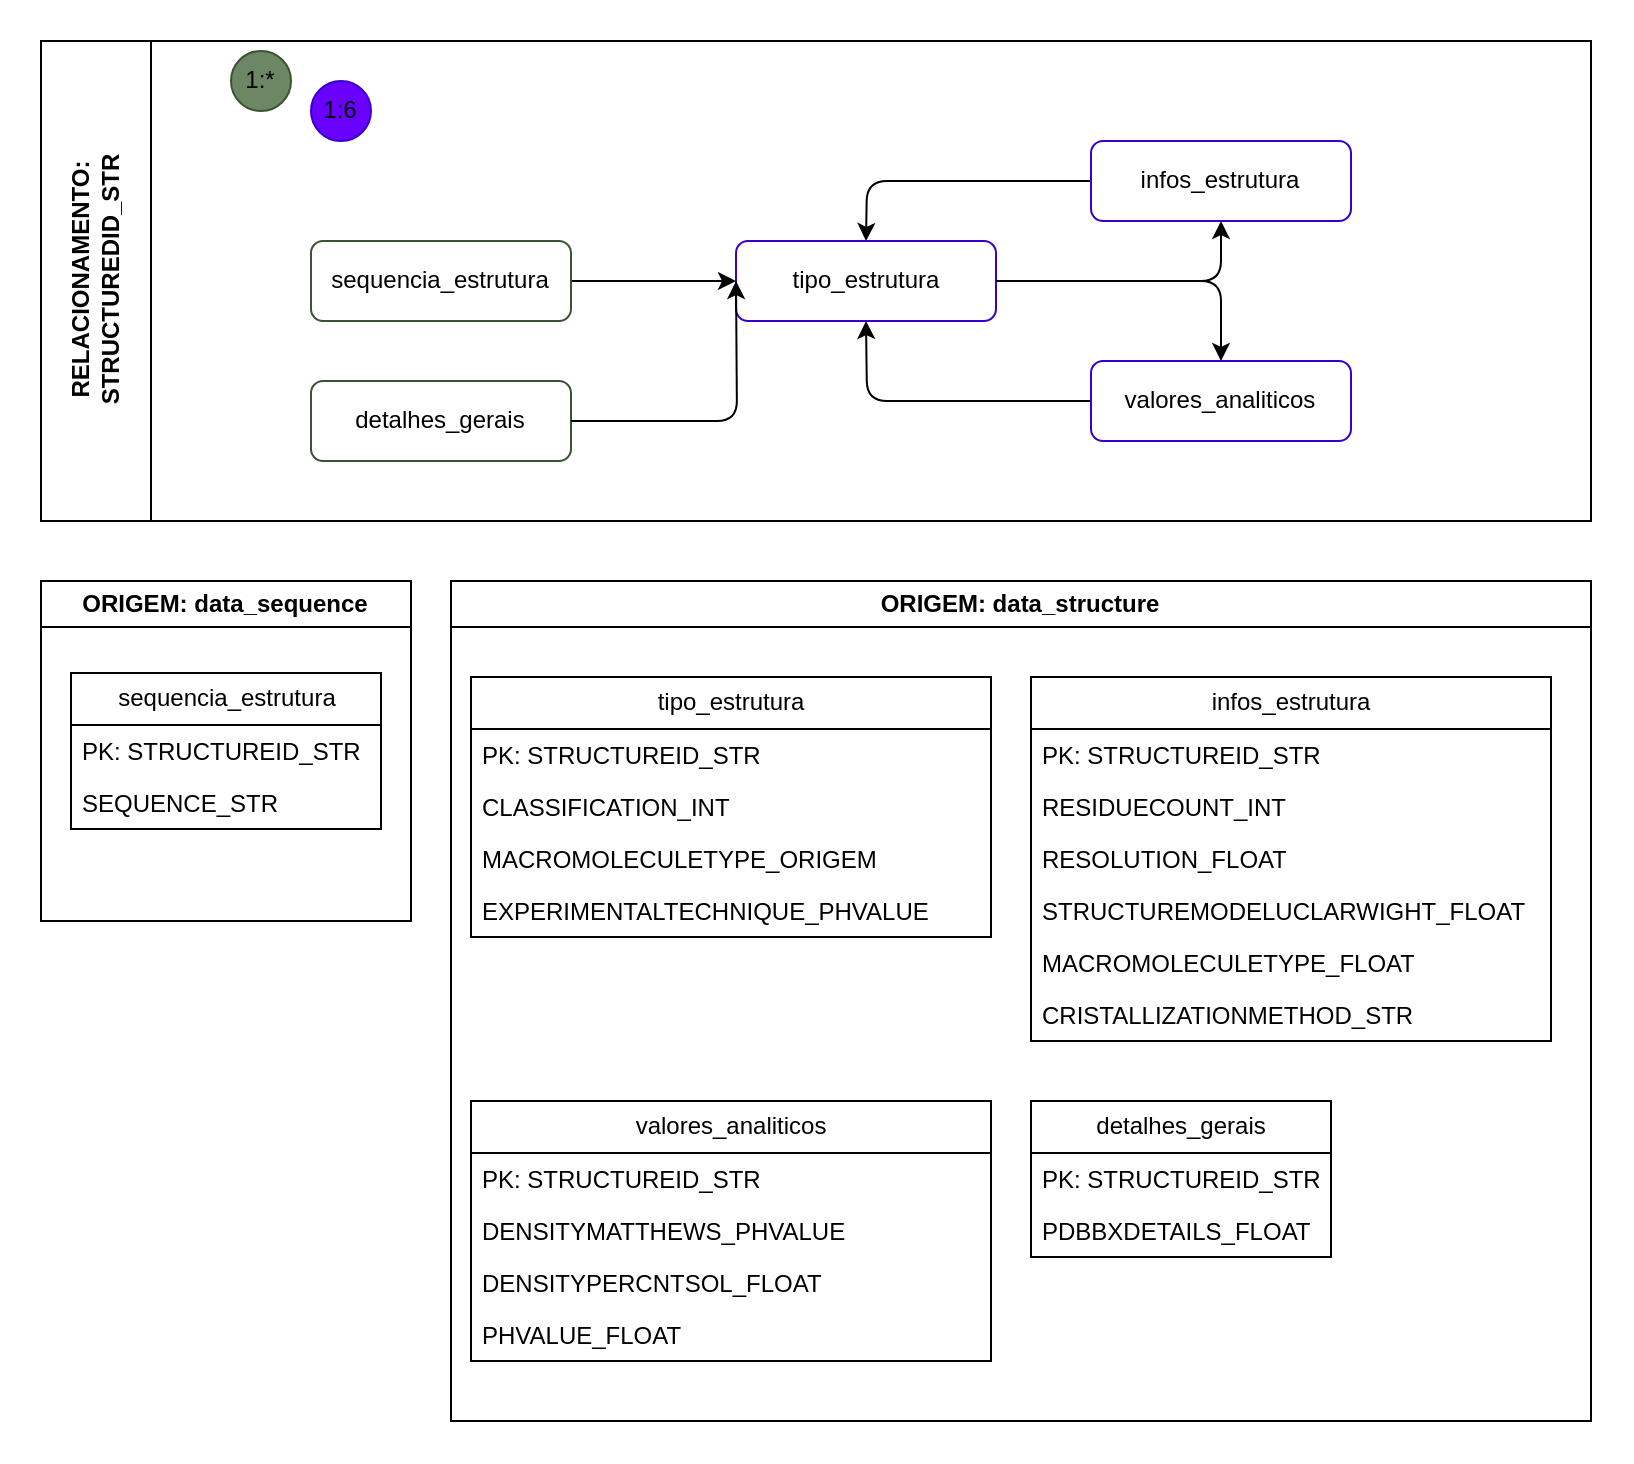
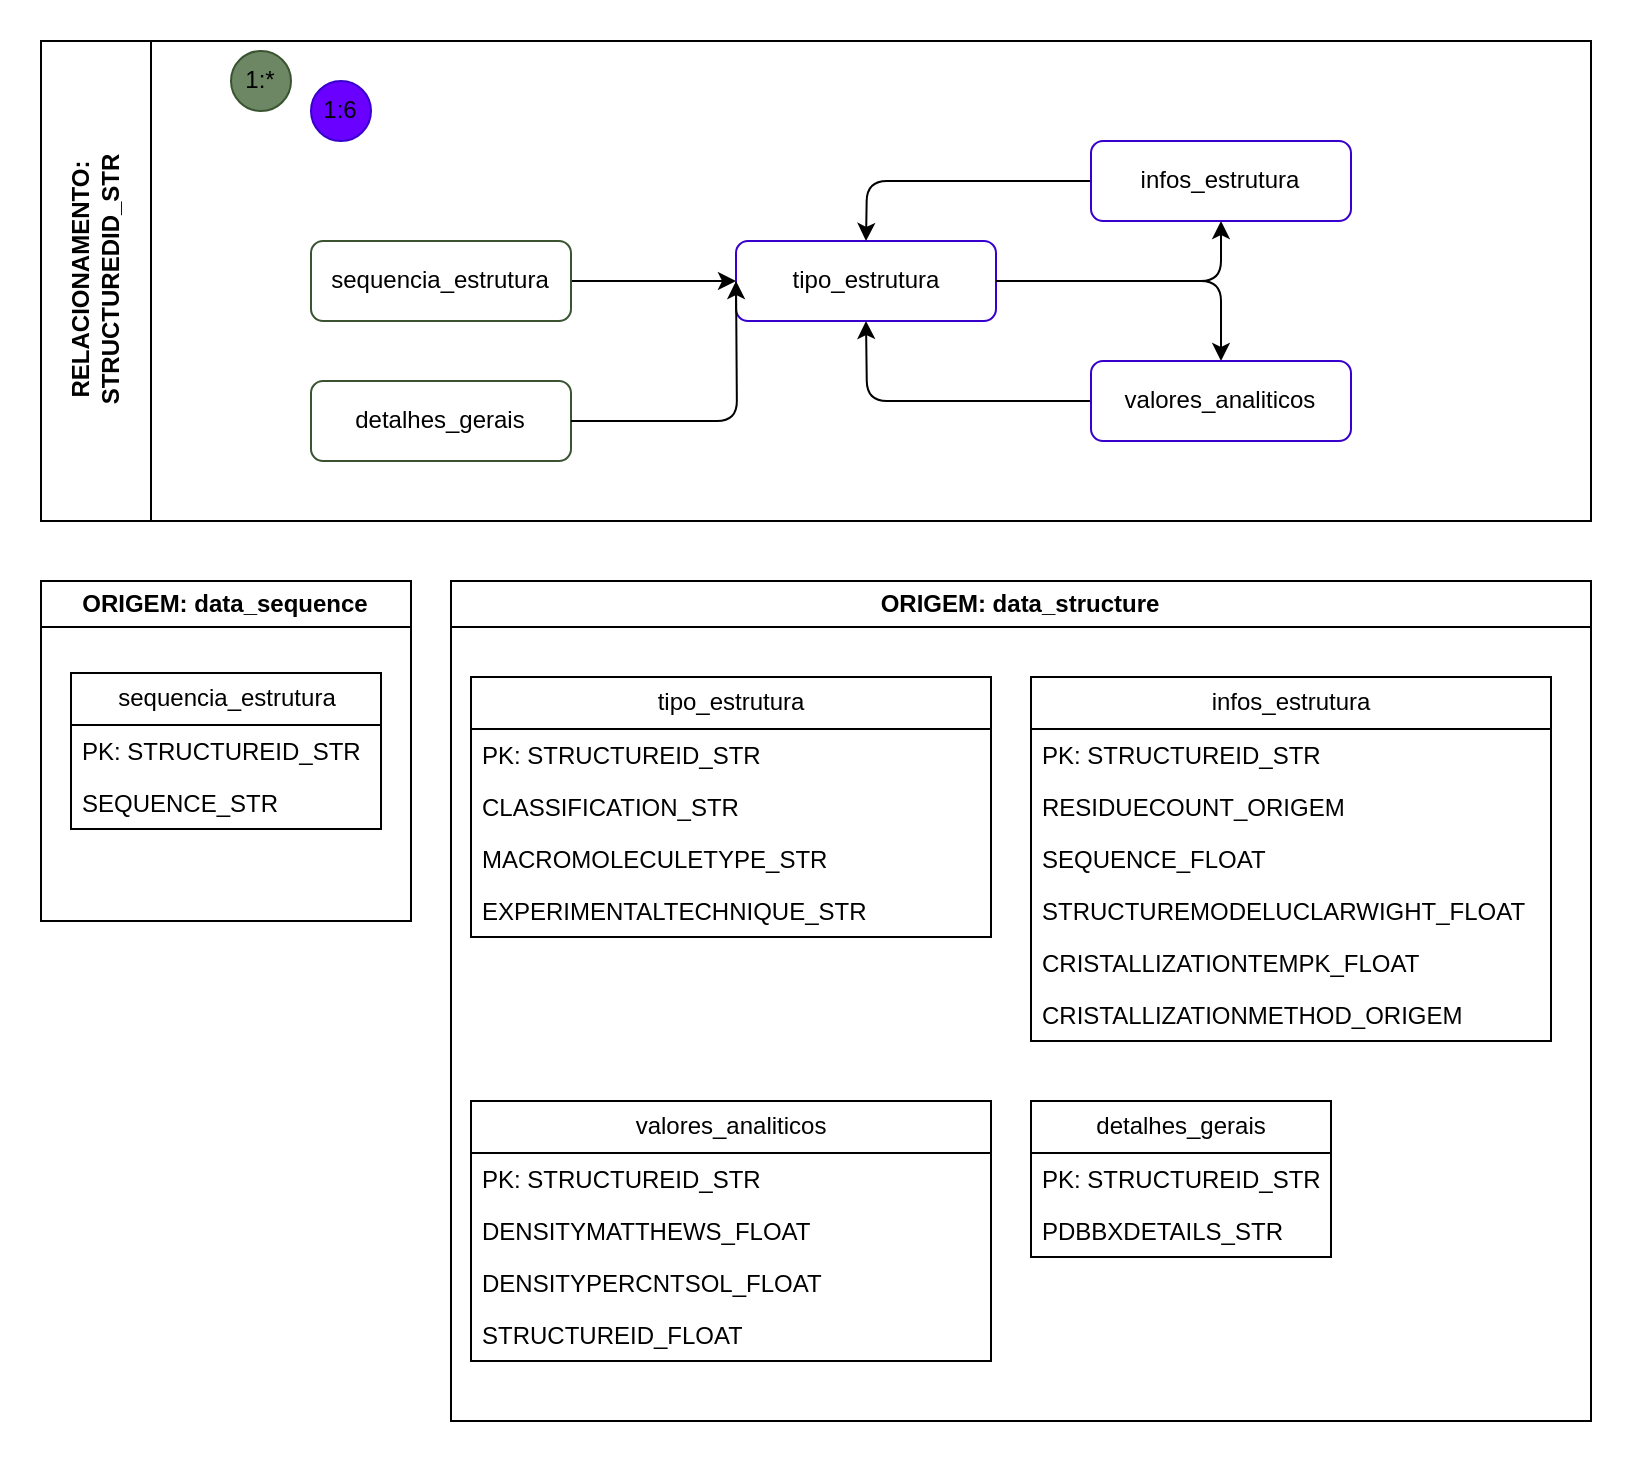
  <mxCell id="0" />
  <mxCell id="1" parent="0" />
  <mxCell id="2" value="ORIGEM: data_structure" style="swimlane;whiteSpace=wrap;html=1;fontColor=#000000;" parent="1" vertex="1"><mxGeometry x="225" y="290" width="570" height="420" as="geometry" /></mxCell>
  <mxCell id="3" value="detalhes_gerais" style="swimlane;fontStyle=0;childLayout=stackLayout;horizontal=1;startSize=26;fillColor=none;horizontalStack=0;resizeParent=1;resizeParentMax=0;resizeLast=0;collapsible=1;marginBottom=0;html=1;fontColor=#000000;" parent="2" vertex="1"><mxGeometry x="290" y="260" width="150" height="78" as="geometry"><mxRectangle x="200" y="130" width="60" height="30" as="alternateBounds" /></mxGeometry></mxCell>
  <mxCell id="4" value="PK: STRUCTUREID_STR" style="text;strokeColor=none;fillColor=none;align=left;verticalAlign=top;spacingLeft=4;spacingRight=4;overflow=hidden;rotatable=0;points=[[0,0.5],[1,0.5]];portConstraint=eastwest;whiteSpace=wrap;html=1;fontColor=#000000;" parent="3" vertex="1"><mxGeometry y="26" width="150" height="26" as="geometry" /></mxCell>
- <mxCell id="5" value="PDBBXDETAILS_FLOAT" style="text;strokeColor=none;fillColor=none;align=left;verticalAlign=top;spacingLeft=4;spacingRight=4;overflow=hidden;rotatable=0;points=[[0,0.5],[1,0.5]];portConstraint=eastwest;whiteSpace=wrap;html=1;fontColor=#000000;" parent="3" vertex="1"><mxGeometry y="52" width="150" height="26" as="geometry" /></mxCell>
+ <mxCell id="5" value="PDBBXDETAILS_STR" style="text;strokeColor=none;fillColor=none;align=left;verticalAlign=top;spacingLeft=4;spacingRight=4;overflow=hidden;rotatable=0;points=[[0,0.5],[1,0.5]];portConstraint=eastwest;whiteSpace=wrap;html=1;fontColor=#000000;" parent="3" vertex="1"><mxGeometry y="52" width="150" height="26" as="geometry" /></mxCell>
  <mxCell id="6" value="tipo_estrutura" style="swimlane;fontStyle=0;childLayout=stackLayout;horizontal=1;startSize=26;fillColor=none;horizontalStack=0;resizeParent=1;resizeParentMax=0;resizeLast=0;collapsible=1;marginBottom=0;html=1;fontColor=#000000;" parent="2" vertex="1"><mxGeometry x="10" y="48" width="260" height="130" as="geometry"><mxRectangle x="200" y="130" width="60" height="30" as="alternateBounds" /></mxGeometry></mxCell>
  <mxCell id="7" value="PK: STRUCTUREID_STR" style="text;strokeColor=none;fillColor=none;align=left;verticalAlign=top;spacingLeft=4;spacingRight=4;overflow=hidden;rotatable=0;points=[[0,0.5],[1,0.5]];portConstraint=eastwest;whiteSpace=wrap;html=1;fontColor=#000000;" parent="6" vertex="1"><mxGeometry y="26" width="260" height="26" as="geometry" /></mxCell>
- <mxCell id="8" value="CLASSIFICATION_INT" style="text;strokeColor=none;fillColor=none;align=left;verticalAlign=top;spacingLeft=4;spacingRight=4;overflow=hidden;rotatable=0;points=[[0,0.5],[1,0.5]];portConstraint=eastwest;whiteSpace=wrap;html=1;fontColor=#000000;" parent="6" vertex="1"><mxGeometry y="52" width="260" height="26" as="geometry" /></mxCell>
- <mxCell id="9" value="MACROMOLECULETYPE_ORIGEM" style="text;strokeColor=none;fillColor=none;align=left;verticalAlign=top;spacingLeft=4;spacingRight=4;overflow=hidden;rotatable=0;points=[[0,0.5],[1,0.5]];portConstraint=eastwest;whiteSpace=wrap;html=1;fontColor=#000000;" parent="6" vertex="1"><mxGeometry y="78" width="260" height="26" as="geometry" /></mxCell>
- <mxCell id="10" value="EXPERIMENTALTECHNIQUE_PHVALUE" style="text;strokeColor=none;fillColor=none;align=left;verticalAlign=top;spacingLeft=4;spacingRight=4;overflow=hidden;rotatable=0;points=[[0,0.5],[1,0.5]];portConstraint=eastwest;whiteSpace=wrap;html=1;fontColor=#000000;" parent="6" vertex="1"><mxGeometry y="104" width="260" height="26" as="geometry" /></mxCell>
+ <mxCell id="8" value="CLASSIFICATION_STR" style="text;strokeColor=none;fillColor=none;align=left;verticalAlign=top;spacingLeft=4;spacingRight=4;overflow=hidden;rotatable=0;points=[[0,0.5],[1,0.5]];portConstraint=eastwest;whiteSpace=wrap;html=1;fontColor=#000000;" parent="6" vertex="1"><mxGeometry y="52" width="260" height="26" as="geometry" /></mxCell>
+ <mxCell id="9" value="MACROMOLECULETYPE_STR" style="text;strokeColor=none;fillColor=none;align=left;verticalAlign=top;spacingLeft=4;spacingRight=4;overflow=hidden;rotatable=0;points=[[0,0.5],[1,0.5]];portConstraint=eastwest;whiteSpace=wrap;html=1;fontColor=#000000;" parent="6" vertex="1"><mxGeometry y="78" width="260" height="26" as="geometry" /></mxCell>
+ <mxCell id="10" value="EXPERIMENTALTECHNIQUE_STR" style="text;strokeColor=none;fillColor=none;align=left;verticalAlign=top;spacingLeft=4;spacingRight=4;overflow=hidden;rotatable=0;points=[[0,0.5],[1,0.5]];portConstraint=eastwest;whiteSpace=wrap;html=1;fontColor=#000000;" parent="6" vertex="1"><mxGeometry y="104" width="260" height="26" as="geometry" /></mxCell>
  <mxCell id="11" value="valores_analiticos" style="swimlane;fontStyle=0;childLayout=stackLayout;horizontal=1;startSize=26;fillColor=none;horizontalStack=0;resizeParent=1;resizeParentMax=0;resizeLast=0;collapsible=1;marginBottom=0;html=1;fontColor=#000000;" parent="2" vertex="1"><mxGeometry x="10" y="260" width="260" height="130" as="geometry"><mxRectangle x="200" y="130" width="60" height="30" as="alternateBounds" /></mxGeometry></mxCell>
  <mxCell id="12" value="PK: STRUCTUREID_STR" style="text;strokeColor=none;fillColor=none;align=left;verticalAlign=top;spacingLeft=4;spacingRight=4;overflow=hidden;rotatable=0;points=[[0,0.5],[1,0.5]];portConstraint=eastwest;whiteSpace=wrap;html=1;fontColor=#000000;" parent="11" vertex="1"><mxGeometry y="26" width="260" height="26" as="geometry" /></mxCell>
- <mxCell id="13" value="DENSITYMATTHEWS_PHVALUE" style="text;strokeColor=none;fillColor=none;align=left;verticalAlign=top;spacingLeft=4;spacingRight=4;overflow=hidden;rotatable=0;points=[[0,0.5],[1,0.5]];portConstraint=eastwest;whiteSpace=wrap;html=1;fontColor=#000000;" parent="11" vertex="1"><mxGeometry y="52" width="260" height="26" as="geometry" /></mxCell>
+ <mxCell id="13" value="DENSITYMATTHEWS_FLOAT" style="text;strokeColor=none;fillColor=none;align=left;verticalAlign=top;spacingLeft=4;spacingRight=4;overflow=hidden;rotatable=0;points=[[0,0.5],[1,0.5]];portConstraint=eastwest;whiteSpace=wrap;html=1;fontColor=#000000;" parent="11" vertex="1"><mxGeometry y="52" width="260" height="26" as="geometry" /></mxCell>
  <mxCell id="14" value="DENSITYPERCNTSOL_FLOAT" style="text;strokeColor=none;fillColor=none;align=left;verticalAlign=top;spacingLeft=4;spacingRight=4;overflow=hidden;rotatable=0;points=[[0,0.5],[1,0.5]];portConstraint=eastwest;whiteSpace=wrap;html=1;fontColor=#000000;" parent="11" vertex="1"><mxGeometry y="78" width="260" height="26" as="geometry" /></mxCell>
- <mxCell id="15" value="PHVALUE_FLOAT" style="text;strokeColor=none;fillColor=none;align=left;verticalAlign=top;spacingLeft=4;spacingRight=4;overflow=hidden;rotatable=0;points=[[0,0.5],[1,0.5]];portConstraint=eastwest;whiteSpace=wrap;html=1;fontColor=#000000;" parent="11" vertex="1"><mxGeometry y="104" width="260" height="26" as="geometry" /></mxCell>
+ <mxCell id="15" value="STRUCTUREID_FLOAT" style="text;strokeColor=none;fillColor=none;align=left;verticalAlign=top;spacingLeft=4;spacingRight=4;overflow=hidden;rotatable=0;points=[[0,0.5],[1,0.5]];portConstraint=eastwest;whiteSpace=wrap;html=1;fontColor=#000000;" parent="11" vertex="1"><mxGeometry y="104" width="260" height="26" as="geometry" /></mxCell>
  <mxCell id="16" value="infos_estrutura" style="swimlane;fontStyle=0;childLayout=stackLayout;horizontal=1;startSize=26;fillColor=none;horizontalStack=0;resizeParent=1;resizeParentMax=0;resizeLast=0;collapsible=1;marginBottom=0;html=1;fontColor=#000000;" parent="2" vertex="1"><mxGeometry x="290" y="48" width="260" height="182" as="geometry"><mxRectangle x="200" y="130" width="60" height="30" as="alternateBounds" /></mxGeometry></mxCell>
  <mxCell id="17" value="PK: STRUCTUREID_STR" style="text;strokeColor=none;fillColor=none;align=left;verticalAlign=top;spacingLeft=4;spacingRight=4;overflow=hidden;rotatable=0;points=[[0,0.5],[1,0.5]];portConstraint=eastwest;whiteSpace=wrap;html=1;fontColor=#000000;" parent="16" vertex="1"><mxGeometry y="26" width="260" height="26" as="geometry" /></mxCell>
- <mxCell id="18" value="RESIDUECOUNT_INT" style="text;strokeColor=none;fillColor=none;align=left;verticalAlign=top;spacingLeft=4;spacingRight=4;overflow=hidden;rotatable=0;points=[[0,0.5],[1,0.5]];portConstraint=eastwest;whiteSpace=wrap;html=1;fontColor=#000000;" parent="16" vertex="1"><mxGeometry y="52" width="260" height="26" as="geometry" /></mxCell>
- <mxCell id="19" value="RESOLUTION_FLOAT" style="text;strokeColor=none;fillColor=none;align=left;verticalAlign=top;spacingLeft=4;spacingRight=4;overflow=hidden;rotatable=0;points=[[0,0.5],[1,0.5]];portConstraint=eastwest;whiteSpace=wrap;html=1;fontColor=#000000;" parent="16" vertex="1"><mxGeometry y="78" width="260" height="26" as="geometry" /></mxCell>
+ <mxCell id="18" value="RESIDUECOUNT_ORIGEM" style="text;strokeColor=none;fillColor=none;align=left;verticalAlign=top;spacingLeft=4;spacingRight=4;overflow=hidden;rotatable=0;points=[[0,0.5],[1,0.5]];portConstraint=eastwest;whiteSpace=wrap;html=1;fontColor=#000000;" parent="16" vertex="1"><mxGeometry y="52" width="260" height="26" as="geometry" /></mxCell>
+ <mxCell id="19" value="SEQUENCE_FLOAT" style="text;strokeColor=none;fillColor=none;align=left;verticalAlign=top;spacingLeft=4;spacingRight=4;overflow=hidden;rotatable=0;points=[[0,0.5],[1,0.5]];portConstraint=eastwest;whiteSpace=wrap;html=1;fontColor=#000000;" parent="16" vertex="1"><mxGeometry y="78" width="260" height="26" as="geometry" /></mxCell>
  <mxCell id="20" value="STRUCTUREMODELUCLARWIGHT_FLOAT" style="text;strokeColor=none;fillColor=none;align=left;verticalAlign=top;spacingLeft=4;spacingRight=4;overflow=hidden;rotatable=0;points=[[0,0.5],[1,0.5]];portConstraint=eastwest;whiteSpace=wrap;html=1;fontColor=#000000;" parent="16" vertex="1"><mxGeometry y="104" width="260" height="26" as="geometry" /></mxCell>
- <mxCell id="21" value="MACROMOLECULETYPE_FLOAT" style="text;strokeColor=none;fillColor=none;align=left;verticalAlign=top;spacingLeft=4;spacingRight=4;overflow=hidden;rotatable=0;points=[[0,0.5],[1,0.5]];portConstraint=eastwest;whiteSpace=wrap;html=1;fontColor=#000000;" parent="16" vertex="1"><mxGeometry y="130" width="260" height="26" as="geometry" /></mxCell>
- <mxCell id="22" value="CRISTALLIZATIONMETHOD_STR" style="text;strokeColor=none;fillColor=none;align=left;verticalAlign=top;spacingLeft=4;spacingRight=4;overflow=hidden;rotatable=0;points=[[0,0.5],[1,0.5]];portConstraint=eastwest;whiteSpace=wrap;html=1;fontColor=#000000;" parent="16" vertex="1"><mxGeometry y="156" width="260" height="26" as="geometry" /></mxCell>
+ <mxCell id="21" value="CRISTALLIZATIONTEMPK_FLOAT" style="text;strokeColor=none;fillColor=none;align=left;verticalAlign=top;spacingLeft=4;spacingRight=4;overflow=hidden;rotatable=0;points=[[0,0.5],[1,0.5]];portConstraint=eastwest;whiteSpace=wrap;html=1;fontColor=#000000;" parent="16" vertex="1"><mxGeometry y="130" width="260" height="26" as="geometry" /></mxCell>
+ <mxCell id="22" value="CRISTALLIZATIONMETHOD_ORIGEM" style="text;strokeColor=none;fillColor=none;align=left;verticalAlign=top;spacingLeft=4;spacingRight=4;overflow=hidden;rotatable=0;points=[[0,0.5],[1,0.5]];portConstraint=eastwest;whiteSpace=wrap;html=1;fontColor=#000000;" parent="16" vertex="1"><mxGeometry y="156" width="260" height="26" as="geometry" /></mxCell>
  <mxCell id="23" value="ORIGEM: data_sequence" style="swimlane;whiteSpace=wrap;html=1;fontColor=#000000;" parent="1" vertex="1"><mxGeometry x="20" y="290" width="185" height="170" as="geometry" /></mxCell>
  <mxCell id="24" value="sequencia_estrutura" style="swimlane;fontStyle=0;childLayout=stackLayout;horizontal=1;startSize=26;fillColor=none;horizontalStack=0;resizeParent=1;resizeParentMax=0;resizeLast=0;collapsible=1;marginBottom=0;html=1;fontColor=#000000;" parent="23" vertex="1"><mxGeometry x="15" y="46" width="155" height="78" as="geometry"><mxRectangle x="200" y="130" width="60" height="30" as="alternateBounds" /></mxGeometry></mxCell>
  <mxCell id="25" value="PK: STRUCTUREID_STR" style="text;strokeColor=none;fillColor=none;align=left;verticalAlign=top;spacingLeft=4;spacingRight=4;overflow=hidden;rotatable=0;points=[[0,0.5],[1,0.5]];portConstraint=eastwest;whiteSpace=wrap;html=1;fontColor=#000000;" parent="24" vertex="1"><mxGeometry y="26" width="155" height="26" as="geometry" /></mxCell>
  <mxCell id="26" value="SEQUENCE_STR" style="text;strokeColor=none;fillColor=none;align=left;verticalAlign=top;spacingLeft=4;spacingRight=4;overflow=hidden;rotatable=0;points=[[0,0.5],[1,0.5]];portConstraint=eastwest;whiteSpace=wrap;html=1;fontColor=#000000;" parent="24" vertex="1"><mxGeometry y="52" width="155" height="26" as="geometry" /></mxCell>
  <mxCell id="27" value="RELACIONAMENTO: STRUCTUREDID_STR" style="swimlane;horizontal=0;whiteSpace=wrap;html=1;startSize=55;fontColor=#000000;" parent="1" vertex="1"><mxGeometry x="20" y="20" width="775" height="240" as="geometry" /></mxCell>
  <mxCell id="28" style="edgeStyle=none;html=1;fontColor=#000000;" parent="27" source="29" target="31" edge="1"><mxGeometry relative="1" as="geometry" /></mxCell>
  <mxCell id="29" value="sequencia_estrutura" style="rounded=1;whiteSpace=wrap;html=1;fillColor=none;fontColor=#000000;strokeColor=#3A5431;" parent="27" vertex="1"><mxGeometry x="135" y="100" width="130" height="40" as="geometry" /></mxCell>
  <mxCell id="30" style="edgeStyle=none;html=1;entryX=0.5;entryY=0;entryDx=0;entryDy=0;fontColor=#000000;" parent="27" source="31" target="33" edge="1"><mxGeometry relative="1" as="geometry"><Array as="points"><mxPoint x="590" y="120" /></Array></mxGeometry></mxCell>
  <mxCell id="31" value="tipo_estrutura" style="rounded=1;whiteSpace=wrap;html=1;fillColor=none;fontColor=#000000;strokeColor=#3700CC;" parent="27" vertex="1"><mxGeometry x="347.5" y="100" width="130" height="40" as="geometry" /></mxCell>
  <mxCell id="32" style="edgeStyle=none;html=1;entryX=0.5;entryY=1;entryDx=0;entryDy=0;exitX=0;exitY=0.5;exitDx=0;exitDy=0;fontColor=#000000;" parent="27" source="33" target="31" edge="1"><mxGeometry relative="1" as="geometry"><Array as="points"><mxPoint x="505" y="180" /><mxPoint x="413" y="180" /></Array></mxGeometry></mxCell>
  <mxCell id="33" value="valores_analiticos" style="rounded=1;whiteSpace=wrap;html=1;fillColor=none;fontColor=#000000;strokeColor=#3700CC;" parent="27" vertex="1"><mxGeometry x="525" y="160" width="130" height="40" as="geometry" /></mxCell>
  <mxCell id="34" style="edgeStyle=none;html=1;entryX=0.5;entryY=0;entryDx=0;entryDy=0;fontColor=#000000;" parent="27" source="35" target="31" edge="1"><mxGeometry relative="1" as="geometry"><Array as="points"><mxPoint x="413" y="70" /></Array></mxGeometry></mxCell>
  <mxCell id="35" value="infos_estrutura" style="rounded=1;whiteSpace=wrap;html=1;fillColor=none;fontColor=#000000;strokeColor=#3700CC;" parent="27" vertex="1"><mxGeometry x="525" y="50" width="130" height="40" as="geometry" /></mxCell>
  <mxCell id="36" value="detalhes_gerais" style="rounded=1;whiteSpace=wrap;html=1;fillColor=none;fontColor=#000000;strokeColor=#3A5431;" parent="27" vertex="1"><mxGeometry x="135" y="170" width="130" height="40" as="geometry" /></mxCell>
  <mxCell id="37" style="edgeStyle=none;html=1;entryX=0.5;entryY=1;entryDx=0;entryDy=0;exitX=1;exitY=0.5;exitDx=0;exitDy=0;fontColor=#000000;" parent="27" source="31" target="35" edge="1"><mxGeometry relative="1" as="geometry"><mxPoint x="487.5" y="130" as="sourcePoint" /><mxPoint x="600" y="170" as="targetPoint" /><Array as="points"><mxPoint x="590" y="120" /></Array></mxGeometry></mxCell>
  <mxCell id="38" style="edgeStyle=none;html=1;exitX=1;exitY=0.5;exitDx=0;exitDy=0;entryX=0;entryY=0.5;entryDx=0;entryDy=0;fontColor=#000000;" parent="27" source="36" target="31" edge="1"><mxGeometry relative="1" as="geometry"><mxPoint x="345" y="120" as="targetPoint" /><Array as="points"><mxPoint x="348" y="190" /></Array></mxGeometry></mxCell>
  <mxCell id="39" value="1:*" style="ellipse;whiteSpace=wrap;html=1;aspect=fixed;fillColor=#6d8764;fontColor=#000000;strokeColor=#3A5431;" parent="27" vertex="1"><mxGeometry x="95" y="5" width="30" height="30" as="geometry" /></mxCell>
  <mxCell id="40" value="1:6" style="ellipse;whiteSpace=wrap;html=1;aspect=fixed;fillColor=#6a00ff;fontColor=#000000;strokeColor=#3700CC;" parent="27" vertex="1"><mxGeometry x="135" y="20" width="30" height="30" as="geometry" /></mxCell>
